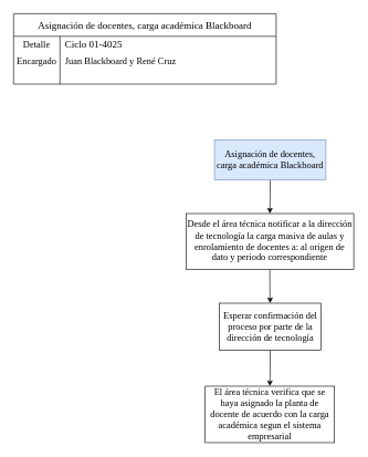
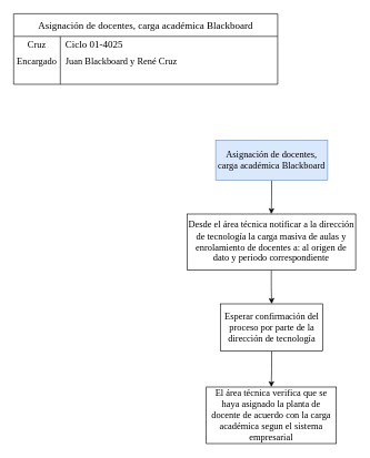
  <mxCell id="0" />
  <mxCell id="1" parent="0" />
  <mxCell id="2" value="Asignación de docentes, carga académica Blackboard" style="shape=table;startSize=34;container=1;collapsible=0;childLayout=tableLayout;fixedRows=1;rowLines=0;fontStyle=0;fontSize=15;fontFamily=Times New Roman;" vertex="1" parent="1"><mxGeometry x="20" y="20" width="396" height="106" as="geometry" /></mxCell>
  <mxCell id="3" value="" style="shape=tableRow;horizontal=0;startSize=0;swimlaneHead=0;swimlaneBody=0;top=0;left=0;bottom=0;right=0;collapsible=0;dropTarget=0;fillColor=none;points=[[0,0.5],[1,0.5]];portConstraint=eastwest;strokeColor=inherit;fontSize=16;fontFamily=Times New Roman;" vertex="1" parent="2"><mxGeometry y="34" width="396" height="22" as="geometry" /></mxCell>
- <mxCell id="4" value="&lt;font style=&quot;font-size: 14px;&quot;&gt;Detalle&lt;/font&gt;&lt;div&gt;&lt;br&gt;&lt;/div&gt;" style="shape=partialRectangle;html=1;whiteSpace=wrap;connectable=0;fillColor=none;top=0;left=0;bottom=0;right=0;overflow=hidden;pointerEvents=1;strokeColor=inherit;fontSize=16;fontFamily=Times New Roman;" vertex="1" parent="3"><mxGeometry width="70" height="22" as="geometry"><mxRectangle width="70" height="22" as="alternateBounds" /></mxGeometry></mxCell>
+ <mxCell id="4" value="&lt;font style=&quot;font-size: 14px;&quot;&gt;Cruz&lt;/font&gt;&lt;div&gt;&lt;br&gt;&lt;/div&gt;" style="shape=partialRectangle;html=1;whiteSpace=wrap;connectable=0;fillColor=none;top=0;left=0;bottom=0;right=0;overflow=hidden;pointerEvents=1;strokeColor=inherit;fontSize=16;fontFamily=Times New Roman;" vertex="1" parent="3"><mxGeometry width="70" height="22" as="geometry"><mxRectangle width="70" height="22" as="alternateBounds" /></mxGeometry></mxCell>
  <mxCell id="5" value="&lt;font style=&quot;font-size: 15px;&quot;&gt;Ciclo 01-4025&lt;/font&gt;" style="shape=partialRectangle;html=1;whiteSpace=wrap;connectable=0;fillColor=none;top=0;left=0;bottom=0;right=0;align=left;spacingLeft=6;overflow=hidden;strokeColor=inherit;fontSize=16;fontFamily=Times New Roman;" vertex="1" parent="3"><mxGeometry x="70" width="326" height="22" as="geometry"><mxRectangle width="326" height="22" as="alternateBounds" /></mxGeometry></mxCell>
  <mxCell id="6" value="" style="shape=tableRow;horizontal=0;startSize=0;swimlaneHead=0;swimlaneBody=0;top=0;left=0;bottom=0;right=0;collapsible=0;dropTarget=0;fillColor=none;points=[[0,0.5],[1,0.5]];portConstraint=eastwest;strokeColor=inherit;fontSize=16;fontFamily=Times New Roman;" vertex="1" parent="2"><mxGeometry y="56" width="396" height="30" as="geometry" /></mxCell>
  <mxCell id="7" value="&lt;font style=&quot;font-size: 14px;&quot;&gt;Encargado&lt;/font&gt;" style="shape=partialRectangle;html=1;whiteSpace=wrap;connectable=0;fillColor=none;top=0;left=0;bottom=0;right=0;overflow=hidden;strokeColor=inherit;fontSize=16;fontFamily=Times New Roman;" vertex="1" parent="6"><mxGeometry width="70" height="30" as="geometry"><mxRectangle width="70" height="30" as="alternateBounds" /></mxGeometry></mxCell>
  <mxCell id="8" value="&lt;span style=&quot;font-size: 14px;&quot;&gt;Juan Blackboard y René Cruz&lt;/span&gt;" style="shape=partialRectangle;html=1;whiteSpace=wrap;connectable=0;fillColor=none;top=0;left=0;bottom=0;right=0;align=left;spacingLeft=6;overflow=hidden;strokeColor=inherit;fontSize=16;fontFamily=Times New Roman;" vertex="1" parent="6"><mxGeometry x="70" width="326" height="30" as="geometry"><mxRectangle width="326" height="30" as="alternateBounds" /></mxGeometry></mxCell>
  <mxCell id="9" value="" style="shape=tableRow;horizontal=0;startSize=0;swimlaneHead=0;swimlaneBody=0;top=0;left=0;bottom=0;right=0;collapsible=0;dropTarget=0;fillColor=none;points=[[0,0.5],[1,0.5]];portConstraint=eastwest;strokeColor=inherit;fontSize=16;fontFamily=Times New Roman;" vertex="1" parent="2"><mxGeometry y="86" width="396" height="20" as="geometry" /></mxCell>
  <mxCell id="10" value="" style="shape=partialRectangle;html=1;whiteSpace=wrap;connectable=0;fillColor=none;top=0;left=0;bottom=0;right=0;overflow=hidden;strokeColor=inherit;fontSize=16;fontFamily=Times New Roman;" vertex="1" parent="9"><mxGeometry width="70" height="20" as="geometry"><mxRectangle width="70" height="20" as="alternateBounds" /></mxGeometry></mxCell>
  <mxCell id="11" value="" style="shape=partialRectangle;html=1;whiteSpace=wrap;connectable=0;fillColor=none;top=0;left=0;bottom=0;right=0;align=left;spacingLeft=6;overflow=hidden;strokeColor=inherit;fontSize=16;fontFamily=Times New Roman;" vertex="1" parent="9"><mxGeometry x="70" width="326" height="20" as="geometry"><mxRectangle width="326" height="20" as="alternateBounds" /></mxGeometry></mxCell>
  <mxCell id="12" value="" style="edgeStyle=orthogonalEdgeStyle;rounded=0;orthogonalLoop=1;jettySize=auto;html=1;" edge="1" parent="1" source="13" target="15"><mxGeometry relative="1" as="geometry" /></mxCell>
  <mxCell id="13" value="&lt;font style=&quot;font-size: 14px;&quot;&gt;Asignación de docentes, carga académica Blackboard&lt;/font&gt;" style="rounded=0;whiteSpace=wrap;html=1;fillColor=#dae8fc;strokeColor=#6c8ebf;fontFamily=Times New Roman;" vertex="1" parent="1"><mxGeometry x="323" y="210" width="168" height="60" as="geometry" /></mxCell>
  <mxCell id="14" value="" style="edgeStyle=orthogonalEdgeStyle;rounded=0;orthogonalLoop=1;jettySize=auto;html=1;" edge="1" parent="1" source="15" target="17"><mxGeometry relative="1" as="geometry" /></mxCell>
  <mxCell id="15" value="&lt;font style=&quot;font-size: 14px;&quot;&gt;Desde el área técnica notificar a la dirección de tecnología la carga masiva de aulas y enrolamiento de docentes a: al origen de dato y periodo correspondiente&lt;/font&gt;" style="whiteSpace=wrap;html=1;fontFamily=Times New Roman;rounded=0;" vertex="1" parent="1"><mxGeometry x="280" y="321" width="253" height="84" as="geometry" /></mxCell>
  <mxCell id="16" value="" style="edgeStyle=orthogonalEdgeStyle;rounded=0;orthogonalLoop=1;jettySize=auto;html=1;" edge="1" parent="1" source="17" target="18"><mxGeometry relative="1" as="geometry" /></mxCell>
  <mxCell id="17" value="&lt;font style=&quot;font-size: 14px;&quot;&gt;Esperar confirmación del proceso por parte de la dirección de tecnología&lt;/font&gt;" style="whiteSpace=wrap;html=1;fontFamily=Times New Roman;rounded=0;" vertex="1" parent="1"><mxGeometry x="330.5" y="456" width="153" height="71" as="geometry" /></mxCell>
  <mxCell id="18" value="&lt;font style=&quot;font-size: 14px;&quot;&gt;El área técnica verifica que se haya asignado la planta de docente de acuerdo con la carga académica segun el sistema empresarial&lt;/font&gt;" style="whiteSpace=wrap;html=1;fontFamily=Times New Roman;rounded=0;" vertex="1" parent="1"><mxGeometry x="309" y="581" width="195" height="85" as="geometry" /></mxCell>
